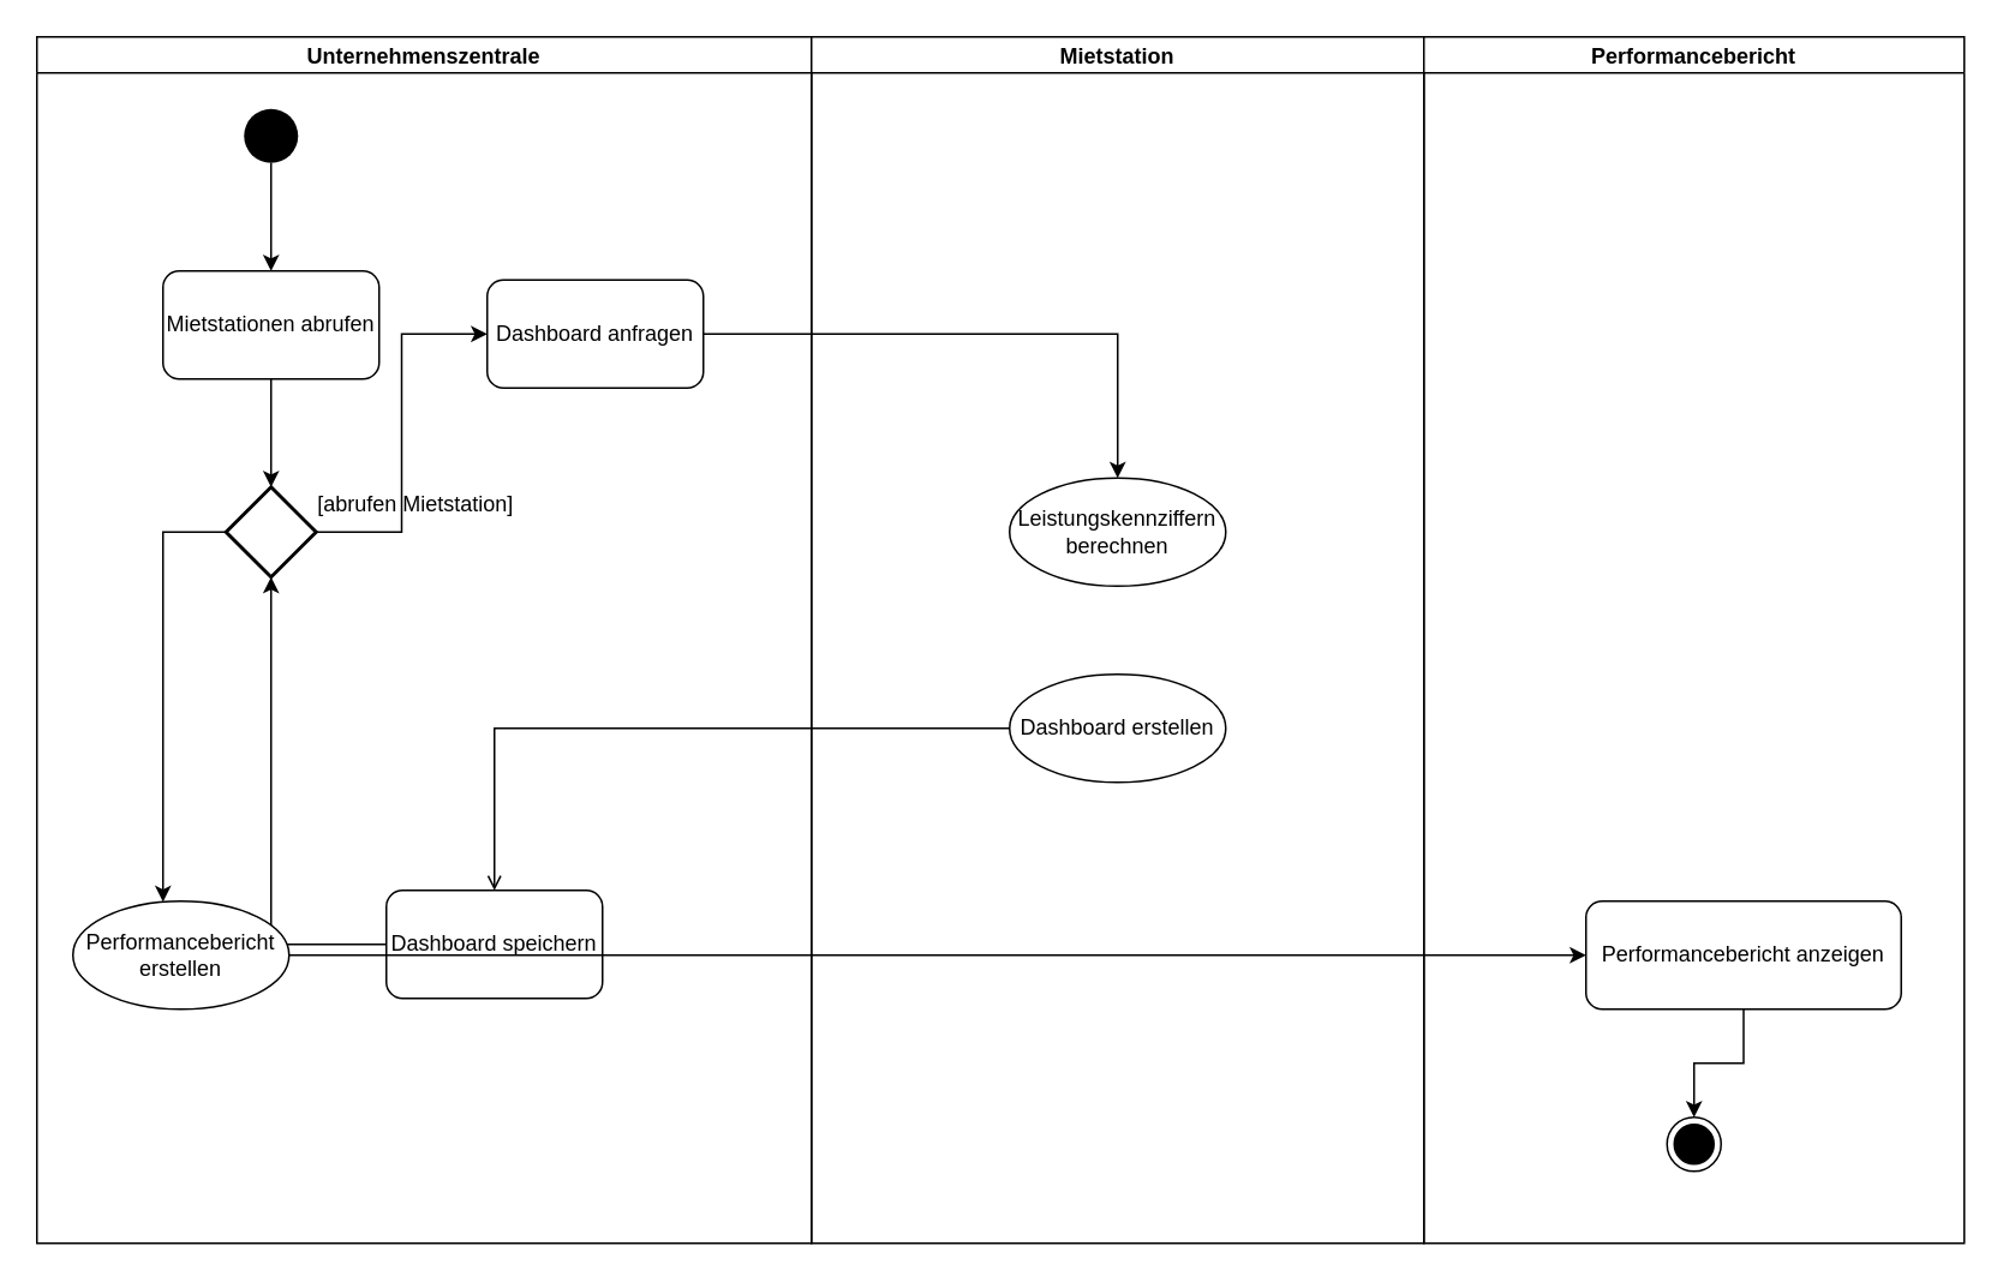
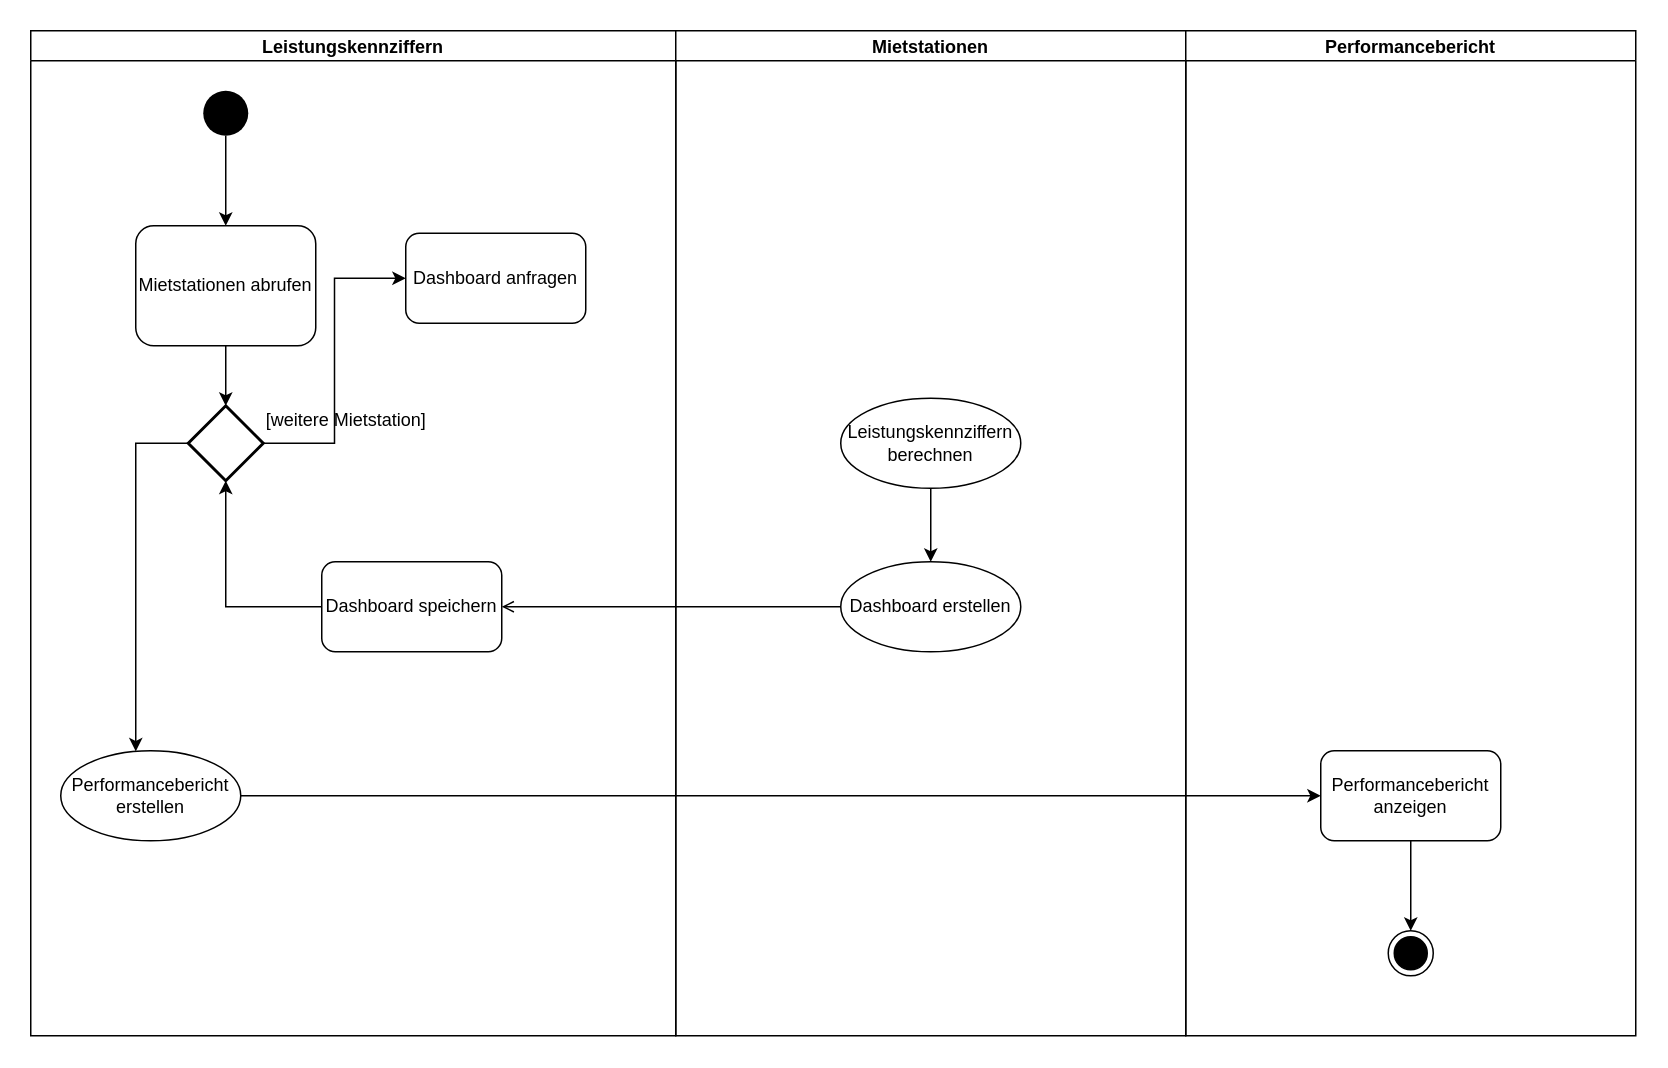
  <mxCell id="0" />
  <mxCell id="1" parent="0" />
- <mxCell id="2" value="Unternehmenszentrale" style="swimlane;startSize=20;" vertex="1" parent="1"><mxGeometry x="20" y="20" width="430" height="670" as="geometry" /></mxCell>
+ <mxCell id="2" value="Leistungskennziffern" style="swimlane;startSize=20;" vertex="1" parent="1"><mxGeometry x="20" y="20" width="430" height="670" as="geometry" /></mxCell>
  <mxCell id="3" value="Dashboard anfragen" style="rounded=1;whiteSpace=wrap;html=1;" vertex="1" parent="2"><mxGeometry x="250" y="135" width="120" height="60" as="geometry" /></mxCell>
  <mxCell id="4" style="edgeStyle=orthogonalEdgeStyle;rounded=0;orthogonalLoop=1;jettySize=auto;html=1;" edge="1" parent="2" source="5" target="14"><mxGeometry relative="1" as="geometry" /></mxCell>
  <mxCell id="5" value="" style="ellipse;fillColor=#000000;strokeColor=none;" vertex="1" parent="2"><mxGeometry x="115" y="40" width="30" height="30" as="geometry" /></mxCell>
  <mxCell id="6" style="edgeStyle=orthogonalEdgeStyle;rounded=0;orthogonalLoop=1;jettySize=auto;html=1;" edge="1" parent="2" source="7" target="11"><mxGeometry relative="1" as="geometry" /></mxCell>
- <mxCell id="7" value="Dashboard speichern" style="rounded=1;whiteSpace=wrap;html=1;" vertex="1" parent="2"><mxGeometry x="194" y="474" width="120" height="60" as="geometry" /></mxCell>
+ <mxCell id="7" value="Dashboard speichern" style="rounded=1;whiteSpace=wrap;html=1;" vertex="1" parent="2"><mxGeometry x="194" y="354" width="120" height="60" as="geometry" /></mxCell>
  <mxCell id="8" value="Performancebericht erstellen" style="ellipse;whiteSpace=wrap;html=1;" vertex="1" parent="2"><mxGeometry x="20" y="480" width="120" height="60" as="geometry" /></mxCell>
  <mxCell id="9" style="edgeStyle=orthogonalEdgeStyle;rounded=0;orthogonalLoop=1;jettySize=auto;html=1;entryX=0;entryY=0.5;entryDx=0;entryDy=0;" edge="1" parent="2" source="11" target="3"><mxGeometry relative="1" as="geometry" /></mxCell>
  <mxCell id="10" style="edgeStyle=orthogonalEdgeStyle;rounded=0;orthogonalLoop=1;jettySize=auto;html=1;" edge="1" parent="2" source="11" target="8"><mxGeometry relative="1" as="geometry"><Array as="points"><mxPoint x="70" y="275" /></Array></mxGeometry></mxCell>
  <mxCell id="11" value="" style="strokeWidth=2;html=1;shape=mxgraph.flowchart.decision;whiteSpace=wrap;" vertex="1" parent="2"><mxGeometry x="105" y="250" width="50" height="50" as="geometry" /></mxCell>
- <mxCell id="12" value="[abrufen Mietstation]" style="text;html=1;align=center;verticalAlign=middle;resizable=0;points=[];autosize=1;strokeColor=none;fillColor=none;" vertex="1" parent="2"><mxGeometry x="150" y="250" width="120" height="20" as="geometry" /></mxCell>
+ <mxCell id="12" value="[weitere Mietstation]" style="text;html=1;align=center;verticalAlign=middle;resizable=0;points=[];autosize=1;strokeColor=none;fillColor=none;" vertex="1" parent="2"><mxGeometry x="150" y="250" width="120" height="20" as="geometry" /></mxCell>
  <mxCell id="13" style="edgeStyle=orthogonalEdgeStyle;rounded=0;orthogonalLoop=1;jettySize=auto;html=1;" edge="1" parent="2" source="14" target="11"><mxGeometry relative="1" as="geometry" /></mxCell>
- <mxCell id="14" value="Mietstationen abrufen" style="rounded=1;whiteSpace=wrap;html=1;" vertex="1" parent="2"><mxGeometry x="70" y="130" width="120" height="60" as="geometry" /></mxCell>
- <mxCell id="15" value="Mietstation" style="swimlane;startSize=20;" vertex="1" parent="1"><mxGeometry x="450" y="20" width="340" height="670" as="geometry" /></mxCell>
+ <mxCell id="14" value="Mietstationen abrufen" style="rounded=1;whiteSpace=wrap;html=1;" vertex="1" parent="2"><mxGeometry x="70" y="130" width="120" height="80" as="geometry" /></mxCell>
+ <mxCell id="15" value="Mietstationen" style="swimlane;startSize=20;" vertex="1" parent="1"><mxGeometry x="450" y="20" width="340" height="670" as="geometry" /></mxCell>
+ <mxCell id="16" style="edgeStyle=orthogonalEdgeStyle;rounded=0;orthogonalLoop=1;jettySize=auto;html=1;" edge="1" parent="15" source="17" target="18"><mxGeometry relative="1" as="geometry" /></mxCell>
  <mxCell id="17" value="Leistungskennziffern berechnen" style="ellipse;whiteSpace=wrap;html=1;" vertex="1" parent="15"><mxGeometry x="110" y="245" width="120" height="60" as="geometry" /></mxCell>
  <mxCell id="18" value="Dashboard erstellen" style="ellipse;whiteSpace=wrap;html=1;" vertex="1" parent="15"><mxGeometry x="110" y="354" width="120" height="60" as="geometry" /></mxCell>
- <mxCell id="19" style="edgeStyle=orthogonalEdgeStyle;rounded=0;orthogonalLoop=1;jettySize=auto;html=1;" edge="1" parent="1" source="3" target="17"><mxGeometry relative="1" as="geometry" /></mxCell>
  <mxCell id="20" style="edgeStyle=orthogonalEdgeStyle;rounded=0;orthogonalLoop=1;jettySize=auto;html=1;endArrow=open;" edge="1" parent="1" source="18" target="7"><mxGeometry relative="1" as="geometry" /></mxCell>
  <mxCell id="21" value="Performancebericht" style="swimlane;startSize=20;" vertex="1" parent="1"><mxGeometry x="790" y="20" width="300" height="670" as="geometry" /></mxCell>
  <mxCell id="22" style="edgeStyle=orthogonalEdgeStyle;rounded=0;orthogonalLoop=1;jettySize=auto;html=1;" edge="1" parent="21" source="23" target="24"><mxGeometry relative="1" as="geometry" /></mxCell>
- <mxCell id="23" value="Performancebericht anzeigen" style="rounded=1;whiteSpace=wrap;html=1;" vertex="1" parent="21"><mxGeometry x="90" y="480" width="175" height="60" as="geometry" /></mxCell>
+ <mxCell id="23" value="Performancebericht anzeigen" style="rounded=1;whiteSpace=wrap;html=1;" vertex="1" parent="21"><mxGeometry x="90" y="480" width="120" height="60" as="geometry" /></mxCell>
  <mxCell id="24" value="" style="ellipse;html=1;shape=endState;fillColor=#000000;strokeColor=#000000;" vertex="1" parent="21"><mxGeometry x="135" y="600" width="30" height="30" as="geometry" /></mxCell>
  <mxCell id="25" style="edgeStyle=orthogonalEdgeStyle;rounded=0;orthogonalLoop=1;jettySize=auto;html=1;" edge="1" parent="1" source="8" target="23"><mxGeometry relative="1" as="geometry" /></mxCell>
